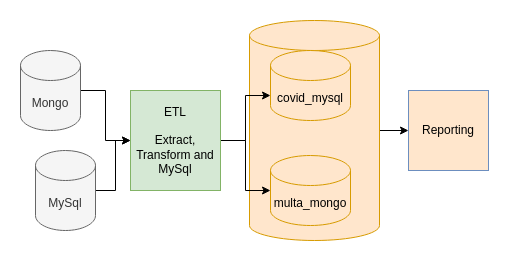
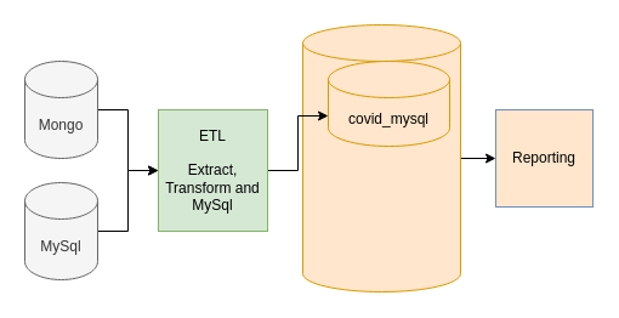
  <mxCell id="0" />
  <mxCell id="1" parent="0" />
  <mxCell id="2" style="edgeStyle=orthogonalEdgeStyle;rounded=0;orthogonalLoop=1;jettySize=auto;html=1;exitX=1;exitY=0.5;exitDx=0;exitDy=0;exitPerimeter=0;entryX=0;entryY=0.5;entryDx=0;entryDy=0;" edge="1" parent="1" source="3" target="10"><mxGeometry relative="1" as="geometry" /></mxCell>
  <mxCell id="3" value="Mongo" style="shape=cylinder3;whiteSpace=wrap;html=1;boundedLbl=1;backgroundOutline=1;size=15;fillColor=#f5f5f5;fontColor=#333333;strokeColor=#666666;" vertex="1" parent="1"><mxGeometry x="20" y="50" width="60" height="80" as="geometry" /></mxCell>
  <mxCell id="4" style="edgeStyle=orthogonalEdgeStyle;rounded=0;orthogonalLoop=1;jettySize=auto;html=1;exitX=1;exitY=0.5;exitDx=0;exitDy=0;exitPerimeter=0;entryX=0;entryY=0.5;entryDx=0;entryDy=0;" edge="1" parent="1" source="5" target="10"><mxGeometry relative="1" as="geometry" /></mxCell>
- <mxCell id="5" value="MySql" style="shape=cylinder3;whiteSpace=wrap;html=1;boundedLbl=1;backgroundOutline=1;size=15;fillColor=#f5f5f5;fontColor=#333333;strokeColor=#666666;" vertex="1" parent="1"><mxGeometry x="35" y="150" width="60" height="80" as="geometry" /></mxCell>
+ <mxCell id="5" value="MySql" style="shape=cylinder3;whiteSpace=wrap;html=1;boundedLbl=1;backgroundOutline=1;size=15;fillColor=#f5f5f5;fontColor=#333333;strokeColor=#666666;" vertex="1" parent="1"><mxGeometry x="20" y="150" width="60" height="80" as="geometry" /></mxCell>
  <mxCell id="6" style="edgeStyle=orthogonalEdgeStyle;rounded=0;orthogonalLoop=1;jettySize=auto;html=1;exitX=1;exitY=0.5;exitDx=0;exitDy=0;exitPerimeter=0;entryX=0;entryY=0.5;entryDx=0;entryDy=0;" edge="1" parent="1" source="7" target="13"><mxGeometry relative="1" as="geometry" /></mxCell>
  <mxCell id="7" value="" style="shape=cylinder3;whiteSpace=wrap;html=1;boundedLbl=1;backgroundOutline=1;size=15;fillColor=#ffe6cc;strokeColor=#d79b00;" vertex="1" parent="1"><mxGeometry x="249" y="20" width="130" height="220" as="geometry" /></mxCell>
  <mxCell id="8" style="edgeStyle=orthogonalEdgeStyle;rounded=0;orthogonalLoop=1;jettySize=auto;html=1;exitX=1;exitY=0.5;exitDx=0;exitDy=0;entryX=0;entryY=0;entryDx=0;entryDy=45;entryPerimeter=0;" edge="1" parent="1" source="10" target="11"><mxGeometry relative="1" as="geometry" /></mxCell>
- <mxCell id="9" style="edgeStyle=orthogonalEdgeStyle;rounded=0;orthogonalLoop=1;jettySize=auto;html=1;exitX=1;exitY=0.5;exitDx=0;exitDy=0;" edge="1" parent="1" source="10" target="12"><mxGeometry relative="1" as="geometry" /></mxCell>
  <mxCell id="10" value="ETL&lt;br&gt;&lt;br&gt;Extract, Transform and MySql" style="rounded=0;whiteSpace=wrap;html=1;fillColor=#d5e8d4;strokeColor=#82b366;" vertex="1" parent="1"><mxGeometry x="130" y="90" width="90" height="100" as="geometry" /></mxCell>
- <mxCell id="11" value="covid_mysql" style="shape=cylinder3;whiteSpace=wrap;html=1;boundedLbl=1;backgroundOutline=1;size=15;fillColor=#ffe6cc;strokeColor=#d79b00;" vertex="1" parent="1"><mxGeometry x="270" y="50" width="80" height="70" as="geometry" /></mxCell>
- <mxCell id="12" value="multa_mongo" style="shape=cylinder3;whiteSpace=wrap;html=1;boundedLbl=1;backgroundOutline=1;size=15;fillColor=#ffe6cc;strokeColor=#d79b00;" vertex="1" parent="1"><mxGeometry x="270" y="155" width="80" height="70" as="geometry" /></mxCell>
+ <mxCell id="11" value="covid_mysql" style="shape=cylinder3;whiteSpace=wrap;html=1;boundedLbl=1;backgroundOutline=1;size=15;fillColor=#ffe6cc;strokeColor=#d79b00;" vertex="1" parent="1"><mxGeometry x="270" y="50" width="100" height="70" as="geometry" /></mxCell>
  <mxCell id="13" value="Reporting" style="whiteSpace=wrap;html=1;aspect=fixed;fillColor=#ffe6cc;strokeColor=#6c8ebf;" vertex="1" parent="1"><mxGeometry x="408" y="90" width="80" height="80" as="geometry" /></mxCell>
